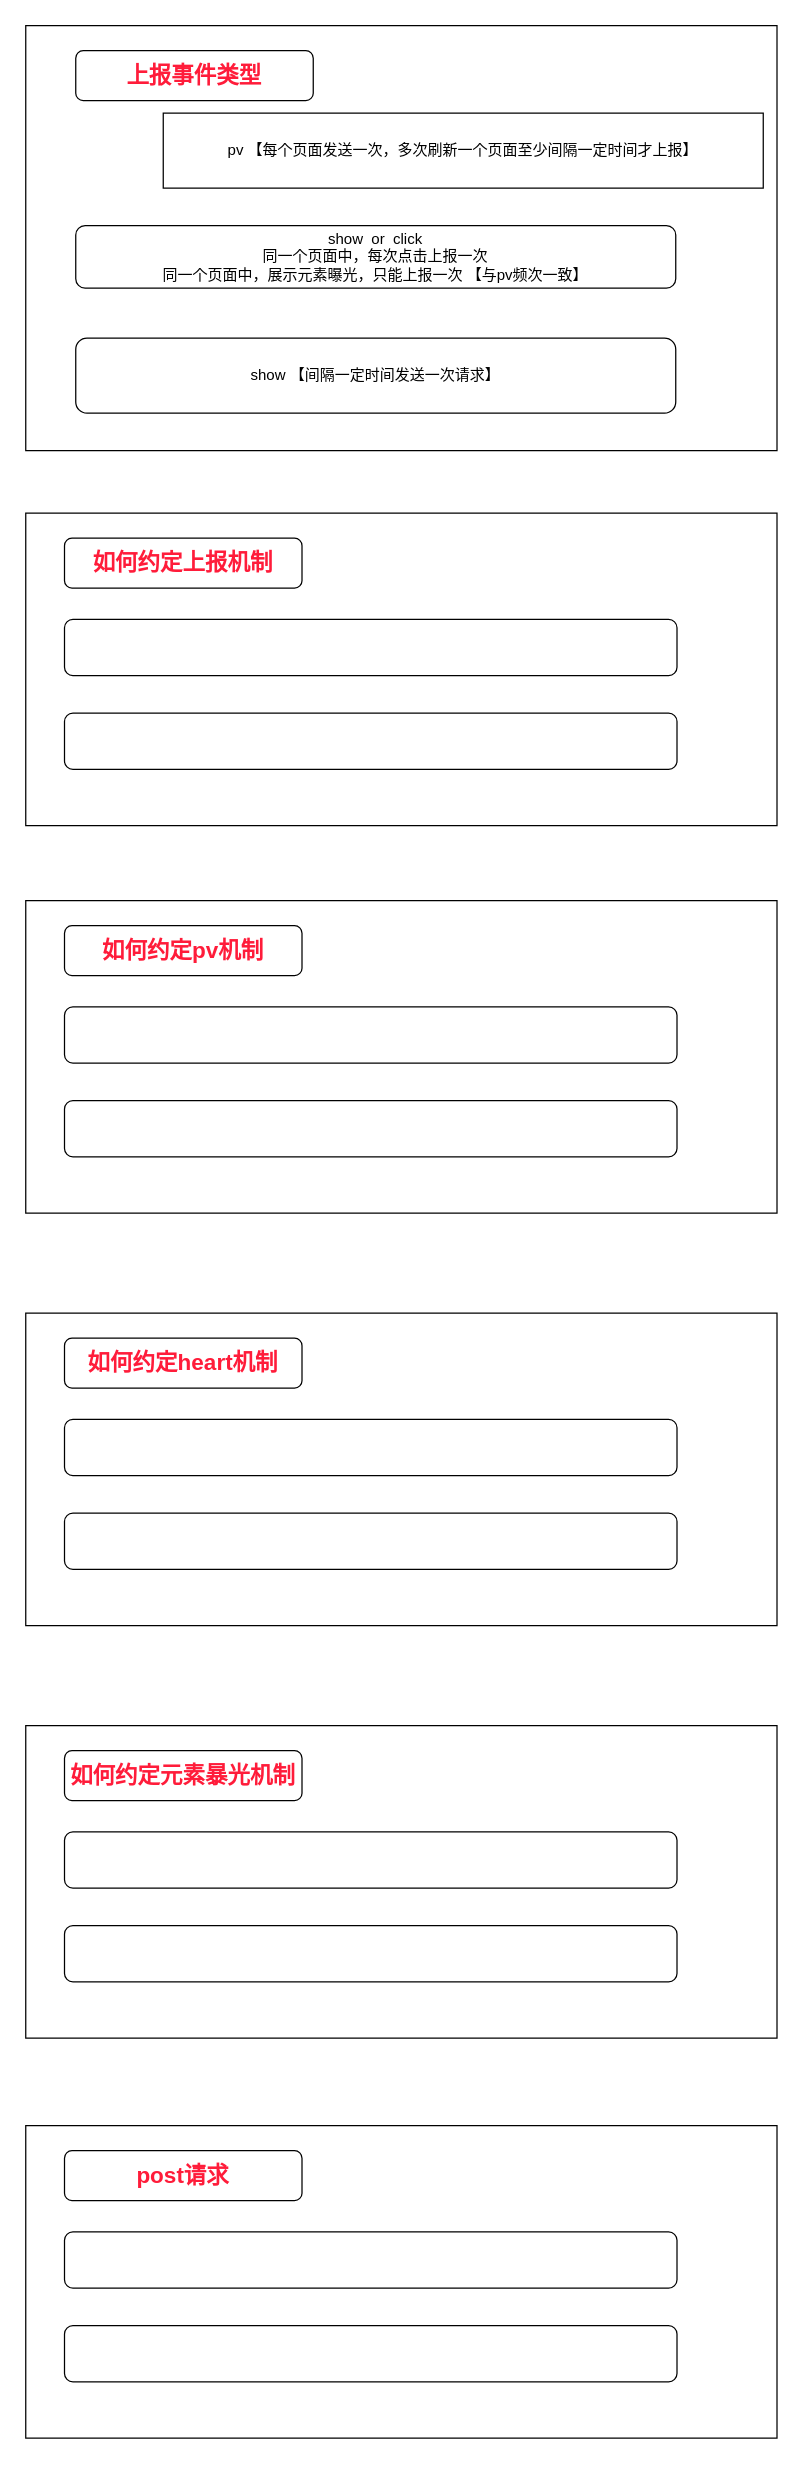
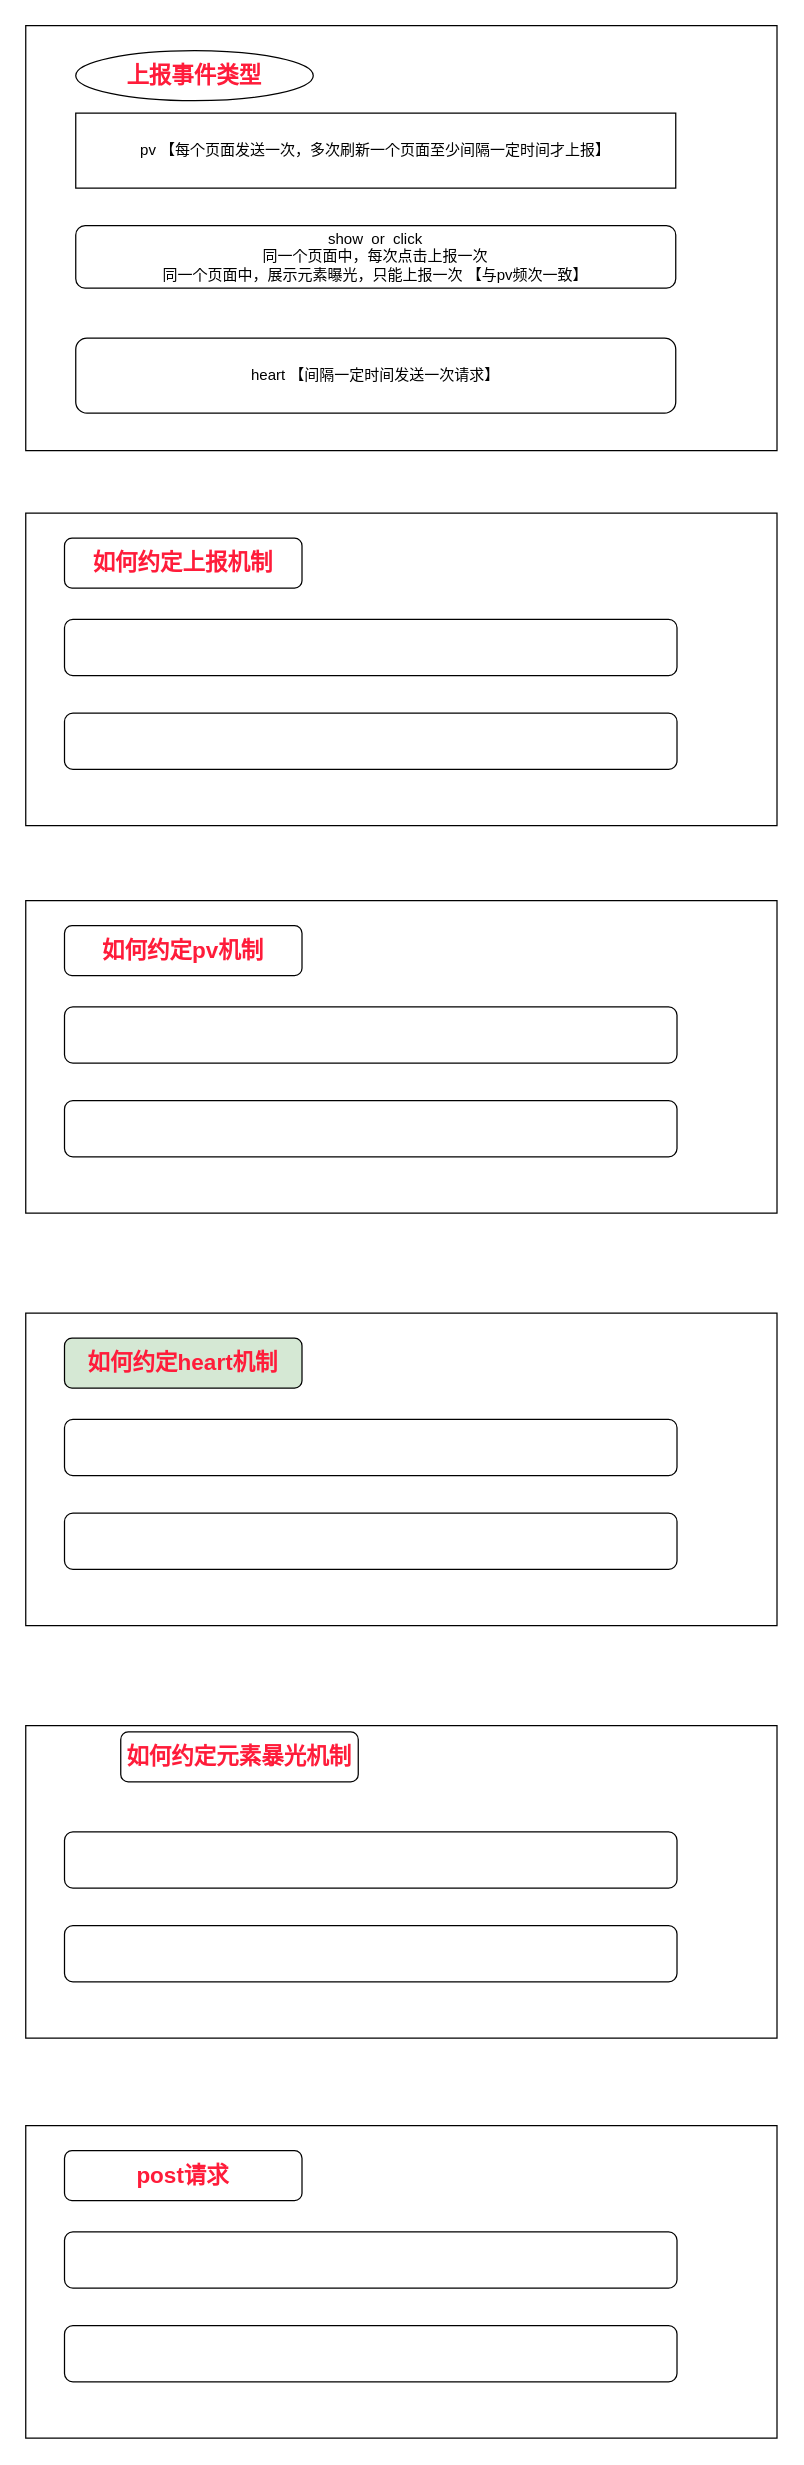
  <mxCell id="0" />
  <mxCell id="1" parent="0" />
  <mxCell id="2" value="" style="rounded=0;whiteSpace=wrap;html=1;" vertex="1" parent="1"><mxGeometry x="20" y="20" width="601" height="340" as="geometry" /></mxCell>
- <mxCell id="3" value="pv 【每个页面发送一次，多次刷新一个页面至少间隔一定时间才上报】" style="rounded=0;whiteSpace=wrap;html=1;" vertex="1" parent="1"><mxGeometry x="130" y="90" width="480" height="60" as="geometry" /></mxCell>
+ <mxCell id="3" value="pv 【每个页面发送一次，多次刷新一个页面至少间隔一定时间才上报】" style="rounded=0;whiteSpace=wrap;html=1;" vertex="1" parent="1"><mxGeometry x="60" y="90" width="480" height="60" as="geometry" /></mxCell>
  <mxCell id="4" value="show&amp;nbsp; or&amp;nbsp; click&lt;br&gt;同一个页面中，每次点击上报一次&lt;br&gt;同一个页面中，展示元素曝光，只能上报一次 【与pv频次一致】" style="rounded=1;whiteSpace=wrap;html=1;" vertex="1" parent="1"><mxGeometry x="60" y="180" width="480" height="50" as="geometry" /></mxCell>
- <mxCell id="5" value="show 【间隔一定时间发送一次请求】" style="rounded=1;whiteSpace=wrap;html=1;" vertex="1" parent="1"><mxGeometry x="60" y="270" width="480" height="60" as="geometry" /></mxCell>
- <mxCell id="6" value="&lt;h2&gt;&lt;font color=&quot;#ff1c3a&quot;&gt;上报事件类型&lt;/font&gt;&lt;/h2&gt;" style="rounded=1;whiteSpace=wrap;html=1;" vertex="1" parent="1"><mxGeometry x="60" y="40" width="190" height="40" as="geometry" /></mxCell>
+ <mxCell id="5" value="heart 【间隔一定时间发送一次请求】" style="rounded=1;whiteSpace=wrap;html=1;" vertex="1" parent="1"><mxGeometry x="60" y="270" width="480" height="60" as="geometry" /></mxCell>
+ <mxCell id="6" value="&lt;h2&gt;&lt;font color=&quot;#ff1c3a&quot;&gt;上报事件类型&lt;/font&gt;&lt;/h2&gt;" style="ellipse;whiteSpace=wrap;html=1;" vertex="1" parent="1"><mxGeometry x="60" y="40" width="190" height="40" as="geometry" /></mxCell>
  <mxCell id="7" value="" style="rounded=0;whiteSpace=wrap;html=1;fontColor=#FF1C3A;" vertex="1" parent="1"><mxGeometry x="20" y="410" width="601" height="250" as="geometry" /></mxCell>
  <mxCell id="8" value="&lt;h2&gt;&lt;font color=&quot;#ff1c3a&quot;&gt;如何约定上报机制&lt;/font&gt;&lt;/h2&gt;" style="rounded=1;whiteSpace=wrap;html=1;" vertex="1" parent="1"><mxGeometry x="51" y="430" width="190" height="40" as="geometry" /></mxCell>
  <mxCell id="9" value="与接口域名差异化处理" style="rounded=1;whiteSpace=wrap;html=1;fontColor=#FFFFFF;" vertex="1" parent="1"><mxGeometry x="51" y="495" width="490" height="45" as="geometry" /></mxCell>
  <mxCell id="10" value="get 请求 &amp;amp;&amp;nbsp; post请求" style="rounded=1;whiteSpace=wrap;html=1;fontColor=#FFFFFF;" vertex="1" parent="1"><mxGeometry x="51" y="570" width="490" height="45" as="geometry" /></mxCell>
  <mxCell id="11" value="" style="rounded=0;whiteSpace=wrap;html=1;fontColor=#FF1C3A;" vertex="1" parent="1"><mxGeometry x="20" y="720" width="601" height="250" as="geometry" /></mxCell>
  <mxCell id="12" value="&lt;h2&gt;&lt;font color=&quot;#ff1c3a&quot;&gt;如何约定pv机制&lt;/font&gt;&lt;/h2&gt;" style="rounded=1;whiteSpace=wrap;html=1;" vertex="1" parent="1"><mxGeometry x="51" y="740" width="190" height="40" as="geometry" /></mxCell>
  <mxCell id="13" value="" style="rounded=1;whiteSpace=wrap;html=1;fontColor=#FFFFFF;" vertex="1" parent="1"><mxGeometry x="51" y="805" width="490" height="45" as="geometry" /></mxCell>
  <mxCell id="14" value="" style="rounded=1;whiteSpace=wrap;html=1;fontColor=#FFFFFF;" vertex="1" parent="1"><mxGeometry x="51" y="880" width="490" height="45" as="geometry" /></mxCell>
  <mxCell id="15" value="" style="rounded=0;whiteSpace=wrap;html=1;fontColor=#FF1C3A;" vertex="1" parent="1"><mxGeometry x="20" y="1050" width="601" height="250" as="geometry" /></mxCell>
- <mxCell id="16" value="&lt;h2&gt;&lt;font color=&quot;#ff1c3a&quot;&gt;如何约定heart机制&lt;/font&gt;&lt;/h2&gt;" style="rounded=1;whiteSpace=wrap;html=1;" vertex="1" parent="1"><mxGeometry x="51" y="1070" width="190" height="40" as="geometry" /></mxCell>
+ <mxCell id="16" value="&lt;h2&gt;&lt;font color=&quot;#ff1c3a&quot;&gt;如何约定heart机制&lt;/font&gt;&lt;/h2&gt;" style="rounded=1;whiteSpace=wrap;html=1;fillColor=#d5e8d4;" vertex="1" parent="1"><mxGeometry x="51" y="1070" width="190" height="40" as="geometry" /></mxCell>
  <mxCell id="17" value="" style="rounded=1;whiteSpace=wrap;html=1;fontColor=#FFFFFF;" vertex="1" parent="1"><mxGeometry x="51" y="1135" width="490" height="45" as="geometry" /></mxCell>
  <mxCell id="18" value="" style="rounded=1;whiteSpace=wrap;html=1;fontColor=#FFFFFF;" vertex="1" parent="1"><mxGeometry x="51" y="1210" width="490" height="45" as="geometry" /></mxCell>
  <mxCell id="19" value="" style="rounded=0;whiteSpace=wrap;html=1;fontColor=#FF1C3A;" vertex="1" parent="1"><mxGeometry x="20" y="1380" width="601" height="250" as="geometry" /></mxCell>
- <mxCell id="20" value="&lt;h2&gt;&lt;font color=&quot;#ff1c3a&quot;&gt;如何约定元素暴光机制&lt;/font&gt;&lt;/h2&gt;" style="rounded=1;whiteSpace=wrap;html=1;" vertex="1" parent="1"><mxGeometry x="51" y="1400" width="190" height="40" as="geometry" /></mxCell>
+ <mxCell id="20" value="&lt;h2&gt;&lt;font color=&quot;#ff1c3a&quot;&gt;如何约定元素暴光机制&lt;/font&gt;&lt;/h2&gt;" style="rounded=1;whiteSpace=wrap;html=1;" vertex="1" parent="1"><mxGeometry x="96" y="1385" width="190" height="40" as="geometry" /></mxCell>
  <mxCell id="21" value="" style="rounded=1;whiteSpace=wrap;html=1;fontColor=#FFFFFF;" vertex="1" parent="1"><mxGeometry x="51" y="1465" width="490" height="45" as="geometry" /></mxCell>
  <mxCell id="22" value="" style="rounded=1;whiteSpace=wrap;html=1;fontColor=#FFFFFF;" vertex="1" parent="1"><mxGeometry x="51" y="1540" width="490" height="45" as="geometry" /></mxCell>
  <mxCell id="23" value="" style="rounded=0;whiteSpace=wrap;html=1;fontColor=#FF1C3A;" vertex="1" parent="1"><mxGeometry x="20" y="1700" width="601" height="250" as="geometry" /></mxCell>
  <mxCell id="24" value="&lt;h2&gt;&lt;font color=&quot;#ff1c3a&quot;&gt;post请求&lt;/font&gt;&lt;/h2&gt;" style="rounded=1;whiteSpace=wrap;html=1;" vertex="1" parent="1"><mxGeometry x="51" y="1720" width="190" height="40" as="geometry" /></mxCell>
  <mxCell id="25" value="" style="rounded=1;whiteSpace=wrap;html=1;fontColor=#FFFFFF;" vertex="1" parent="1"><mxGeometry x="51" y="1785" width="490" height="45" as="geometry" /></mxCell>
  <mxCell id="26" value="" style="rounded=1;whiteSpace=wrap;html=1;fontColor=#FFFFFF;" vertex="1" parent="1"><mxGeometry x="51" y="1860" width="490" height="45" as="geometry" /></mxCell>
